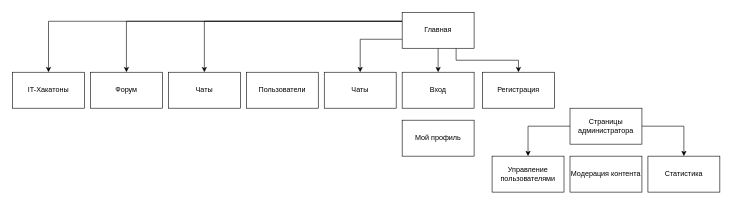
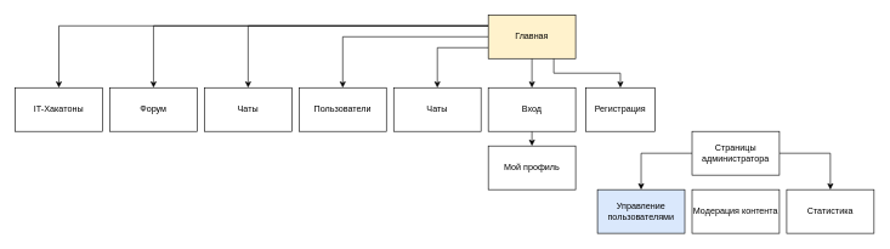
  <mxCell id="0" />
  <mxCell id="1" parent="0" />
  <mxCell id="2" style="edgeStyle=orthogonalEdgeStyle;rounded=0;orthogonalLoop=1;jettySize=auto;html=1;exitX=0.5;exitY=1;exitDx=0;exitDy=0;entryX=0.5;entryY=0;entryDx=0;entryDy=0;" edge="1" parent="1" source="9" target="11"><mxGeometry relative="1" as="geometry" /></mxCell>
  <mxCell id="3" style="edgeStyle=orthogonalEdgeStyle;rounded=0;orthogonalLoop=1;jettySize=auto;html=1;exitX=0.75;exitY=1;exitDx=0;exitDy=0;entryX=0.5;entryY=0;entryDx=0;entryDy=0;" edge="1" parent="1" source="9" target="12"><mxGeometry relative="1" as="geometry" /></mxCell>
+ <mxCell id="4" style="edgeStyle=orthogonalEdgeStyle;rounded=0;orthogonalLoop=1;jettySize=auto;html=1;exitX=0;exitY=0.5;exitDx=0;exitDy=0;entryX=0.5;entryY=0;entryDx=0;entryDy=0;" edge="1" parent="1" source="9" target="15"><mxGeometry relative="1" as="geometry" /></mxCell>
  <mxCell id="5" style="edgeStyle=orthogonalEdgeStyle;rounded=0;orthogonalLoop=1;jettySize=auto;html=1;exitX=0;exitY=0.75;exitDx=0;exitDy=0;entryX=0.5;entryY=0;entryDx=0;entryDy=0;" edge="1" parent="1" source="9" target="14"><mxGeometry relative="1" as="geometry" /></mxCell>
  <mxCell id="6" style="edgeStyle=orthogonalEdgeStyle;rounded=0;orthogonalLoop=1;jettySize=auto;html=1;exitX=0;exitY=0.25;exitDx=0;exitDy=0;entryX=0.5;entryY=0;entryDx=0;entryDy=0;" edge="1" parent="1" source="9" target="16"><mxGeometry relative="1" as="geometry" /></mxCell>
  <mxCell id="7" style="edgeStyle=orthogonalEdgeStyle;rounded=0;orthogonalLoop=1;jettySize=auto;html=1;exitX=0;exitY=0.25;exitDx=0;exitDy=0;entryX=0.5;entryY=0;entryDx=0;entryDy=0;" edge="1" parent="1" source="9" target="17"><mxGeometry relative="1" as="geometry" /></mxCell>
  <mxCell id="8" style="edgeStyle=orthogonalEdgeStyle;rounded=0;orthogonalLoop=1;jettySize=auto;html=1;exitX=0;exitY=0.25;exitDx=0;exitDy=0;entryX=0.5;entryY=0;entryDx=0;entryDy=0;" edge="1" parent="1" source="9" target="18"><mxGeometry relative="1" as="geometry" /></mxCell>
- <mxCell id="9" value="Главная" style="rounded=0;whiteSpace=wrap;html=1;" vertex="1" parent="1"><mxGeometry x="670" y="20" width="120" height="60" as="geometry" /></mxCell>
+ <mxCell id="9" value="Главная" style="rounded=0;whiteSpace=wrap;html=1;fillColor=#fff2cc;" vertex="1" parent="1"><mxGeometry x="670" y="20" width="120" height="60" as="geometry" /></mxCell>
+ <mxCell id="10" style="edgeStyle=orthogonalEdgeStyle;rounded=0;orthogonalLoop=1;jettySize=auto;html=1;exitX=0.5;exitY=1;exitDx=0;exitDy=0;entryX=0.5;entryY=0;entryDx=0;entryDy=0;" edge="1" parent="1" source="11" target="13"><mxGeometry relative="1" as="geometry" /></mxCell>
  <mxCell id="11" value="Вход" style="rounded=0;whiteSpace=wrap;html=1;" vertex="1" parent="1"><mxGeometry x="670" y="120" width="120" height="60" as="geometry" /></mxCell>
- <mxCell id="12" value="&lt;div&gt;Регистрация&lt;/div&gt;" style="rounded=0;whiteSpace=wrap;html=1;" vertex="1" parent="1"><mxGeometry x="804" y="120" width="120" height="60" as="geometry" /></mxCell>
+ <mxCell id="12" value="&lt;div&gt;Регистрация&lt;/div&gt;" style="rounded=0;whiteSpace=wrap;html=1;" vertex="1" parent="1"><mxGeometry x="804" y="120" width="95" height="60" as="geometry" /></mxCell>
  <mxCell id="13" value="Мой профиль" style="rounded=0;whiteSpace=wrap;html=1;" vertex="1" parent="1"><mxGeometry x="670" y="200" width="120" height="60" as="geometry" /></mxCell>
  <mxCell id="14" value="Чаты" style="rounded=0;whiteSpace=wrap;html=1;" vertex="1" parent="1"><mxGeometry x="540" y="120" width="120" height="60" as="geometry" /></mxCell>
  <mxCell id="15" value="Пользователи" style="rounded=0;whiteSpace=wrap;html=1;" vertex="1" parent="1"><mxGeometry x="410" y="120" width="120" height="60" as="geometry" /></mxCell>
  <mxCell id="16" value="Чаты" style="rounded=0;whiteSpace=wrap;html=1;" vertex="1" parent="1"><mxGeometry x="280" y="120" width="120" height="60" as="geometry" /></mxCell>
  <mxCell id="17" value="Форум" style="rounded=0;whiteSpace=wrap;html=1;" vertex="1" parent="1"><mxGeometry x="150" y="120" width="120" height="60" as="geometry" /></mxCell>
  <mxCell id="18" value="IT-Хакатоны" style="rounded=0;whiteSpace=wrap;html=1;" vertex="1" parent="1"><mxGeometry x="20" y="120" width="120" height="60" as="geometry" /></mxCell>
  <mxCell id="19" style="edgeStyle=orthogonalEdgeStyle;rounded=0;orthogonalLoop=1;jettySize=auto;html=1;exitX=1;exitY=0.5;exitDx=0;exitDy=0;entryX=0.5;entryY=0;entryDx=0;entryDy=0;" edge="1" parent="1" source="21" target="24"><mxGeometry relative="1" as="geometry" /></mxCell>
  <mxCell id="20" style="edgeStyle=orthogonalEdgeStyle;rounded=0;orthogonalLoop=1;jettySize=auto;html=1;exitX=0;exitY=0.5;exitDx=0;exitDy=0;entryX=0.5;entryY=0;entryDx=0;entryDy=0;" edge="1" parent="1" source="21" target="22"><mxGeometry relative="1" as="geometry" /></mxCell>
  <mxCell id="21" value="Страницы администратора" style="rounded=0;whiteSpace=wrap;html=1;" vertex="1" parent="1"><mxGeometry x="950" y="180" width="120" height="60" as="geometry" /></mxCell>
- <mxCell id="22" value="Управление пользователями" style="rounded=0;whiteSpace=wrap;html=1;" vertex="1" parent="1"><mxGeometry x="820" y="260" width="120" height="60" as="geometry" /></mxCell>
+ <mxCell id="22" value="Управление пользователями" style="rounded=0;whiteSpace=wrap;html=1;fillColor=#dae8fc;" vertex="1" parent="1"><mxGeometry x="820" y="260" width="120" height="60" as="geometry" /></mxCell>
  <mxCell id="23" value="Модерация контента" style="rounded=0;whiteSpace=wrap;html=1;" vertex="1" parent="1"><mxGeometry x="950" y="260" width="120" height="60" as="geometry" /></mxCell>
  <mxCell id="24" value="Статистика" style="rounded=0;whiteSpace=wrap;html=1;" vertex="1" parent="1"><mxGeometry x="1080" y="260" width="120" height="60" as="geometry" /></mxCell>
